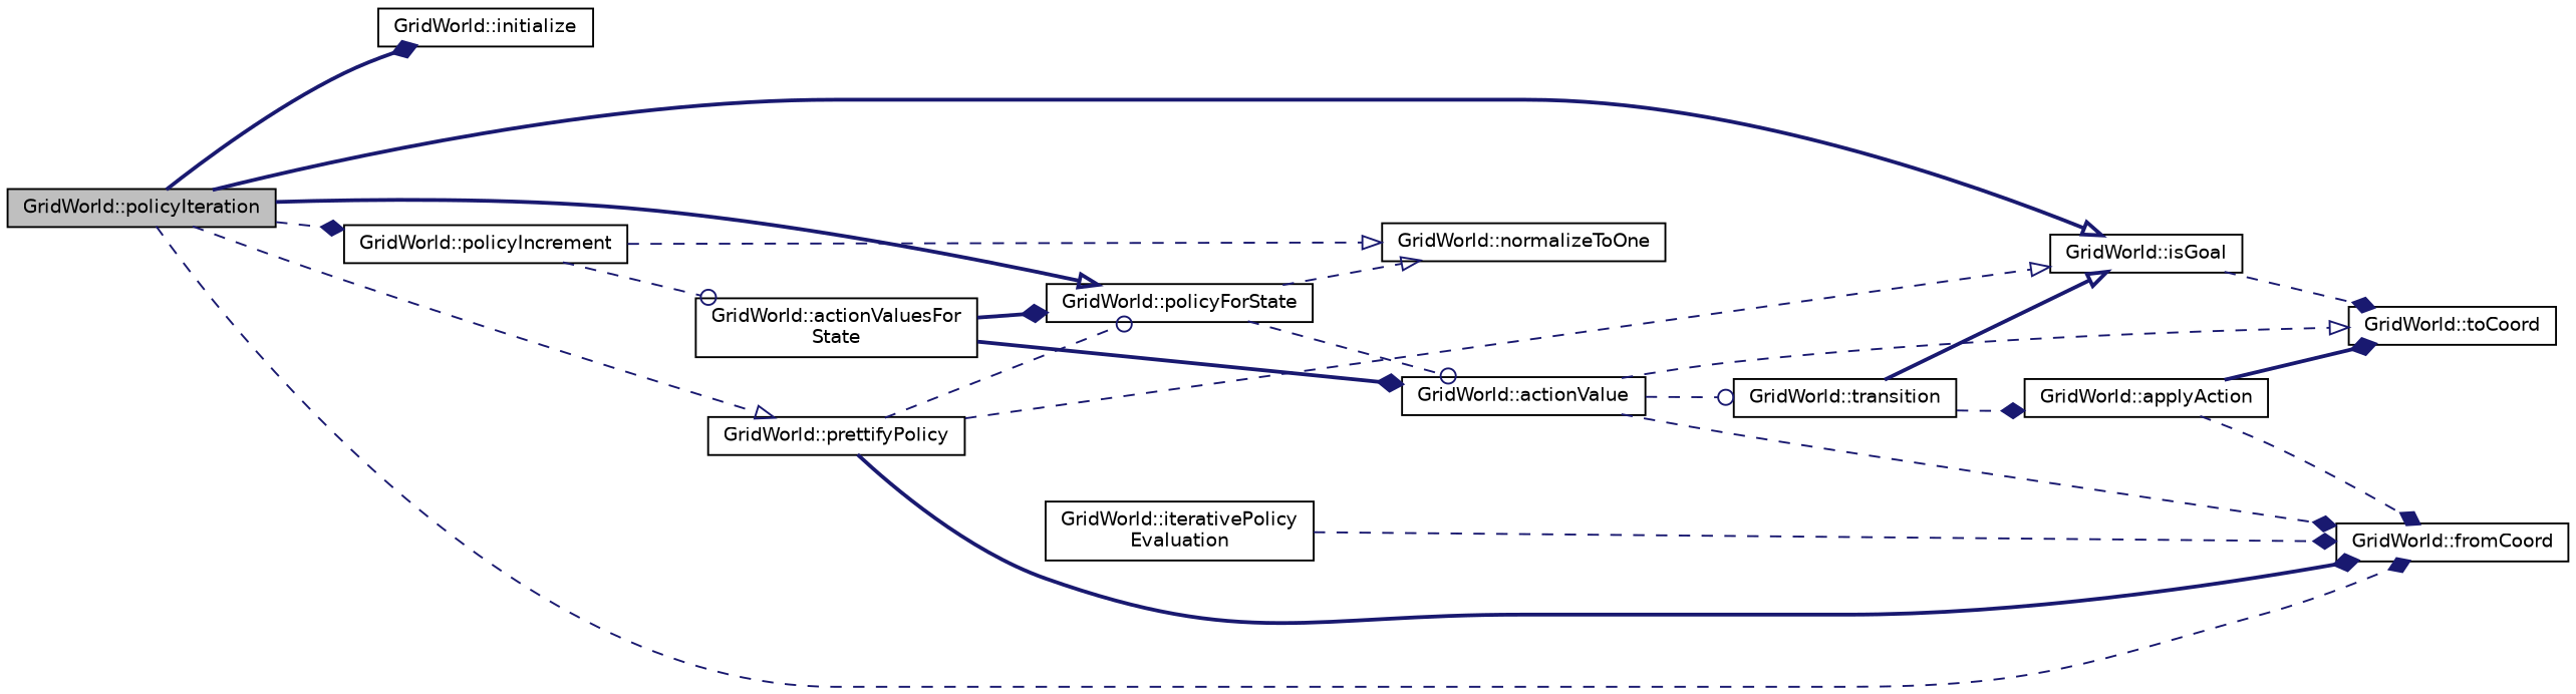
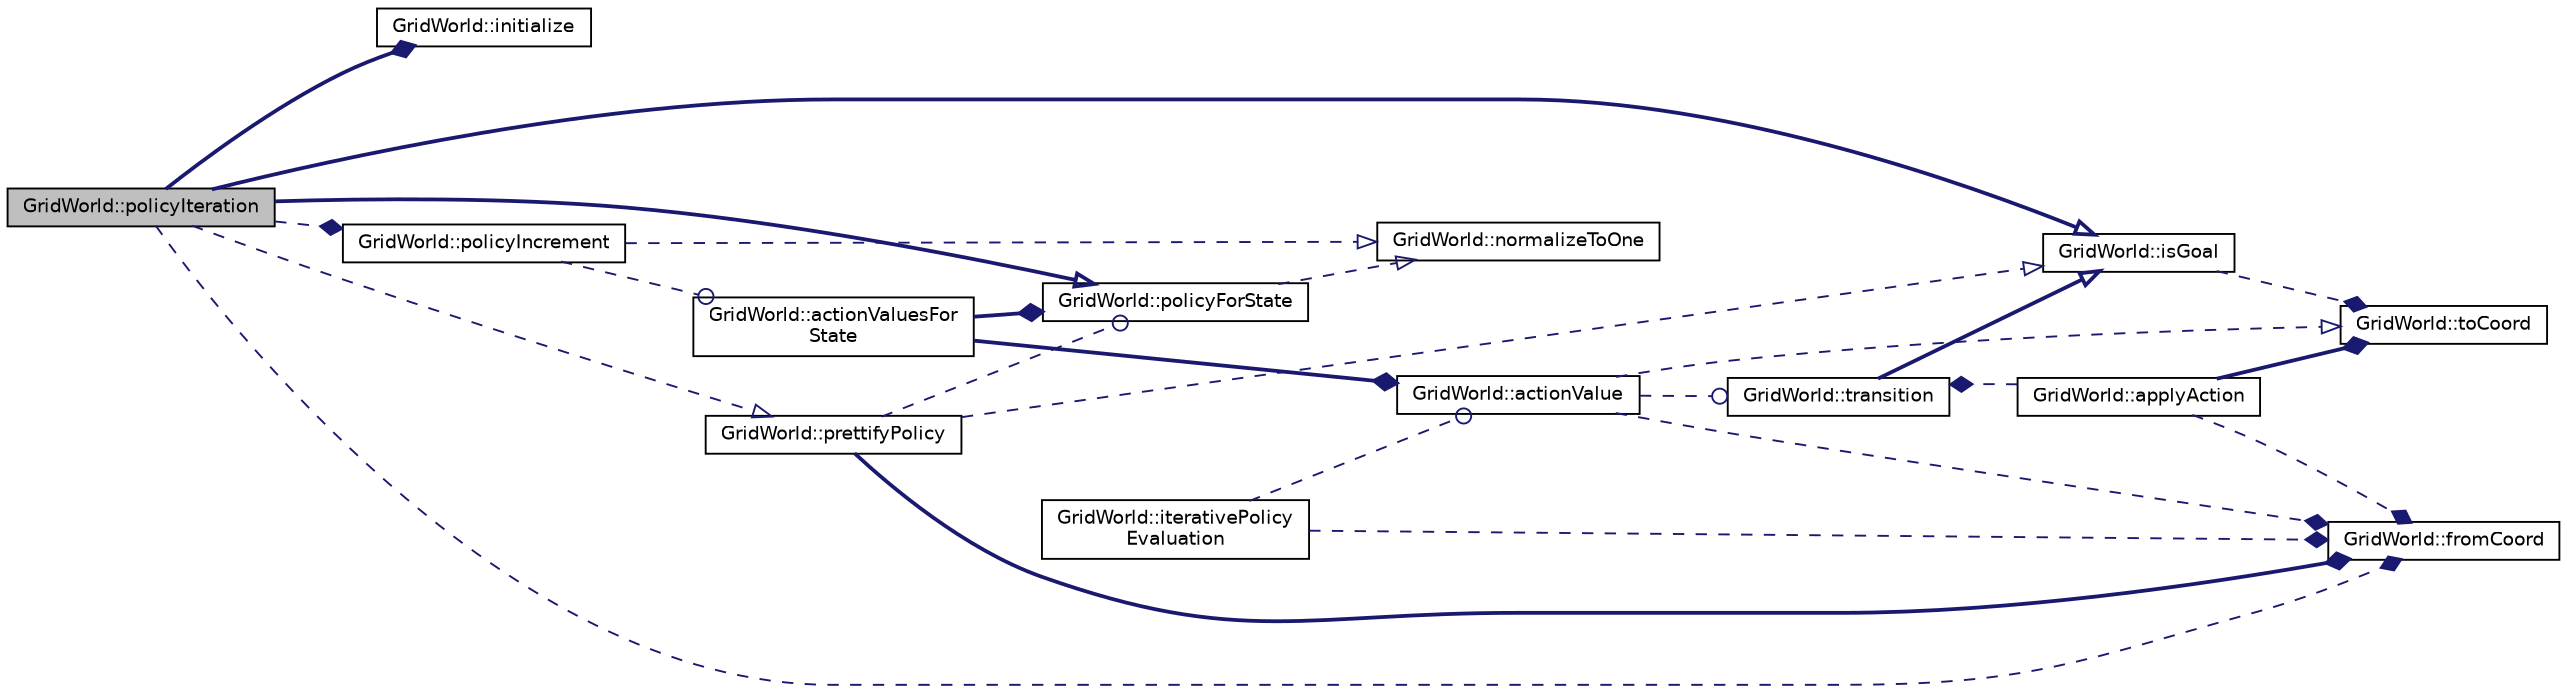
  digraph {
    rankdir=LR
    node [color=black fontname=Helvetica fontsize=10 shape=record]
    edge [arrowhead=diamond color=midnightblue fontname=Helvetica fontsize=10 labelfontname=Helvetica labelfontsize=10 style=dashed]
    n1 [fillcolor=grey75 fontcolor=black height=0.2 label="GridWorld::policyIteration" style=filled width=0.4]
    n2 [height=0.2 label="GridWorld::initialize" width=0.4]
    n3 [height=0.2 label="GridWorld::fromCoord" width=0.4]
    n4 [height=0.2 label="GridWorld::isGoal" width=0.4]
    n5 [height=0.2 label="GridWorld::policyForState" width=0.4]
    n6 [height=0.2 label="GridWorld::policyIncrement" width=0.4]
    n7 [height=0.2 label="GridWorld::prettifyPolicy" width=0.4]
    n8 [height=0.2 label="GridWorld::iterativePolicy\lEvaluation" width=0.4]
    n9 [height=0.2 label="GridWorld::actionValue" width=0.4]
    n10 [height=0.2 label="GridWorld::toCoord" width=0.4]
    n11 [height=0.2 label="GridWorld::normalizeToOne" width=0.4]
    n12 [height=0.2 label="GridWorld::actionValuesFor\lState" width=0.4]
    n13 [height=0.2 label="GridWorld::transition" width=0.4]
    n14 [height=0.2 label="GridWorld::applyAction" width=0.4]
    n1 -> n2 [style=bold]
    n1 -> n3
    n1 -> n4 [arrowhead=onormal style=bold]
    n1 -> n5 [arrowhead=onormal style=bold]
    n1 -> n6
    n1 -> n7 [arrowhead=onormal]
    n4 -> n10
    n5 -> n11 [arrowhead=onormal]
    n6 -> n11 [arrowhead=onormal]
    n6 -> n12 [arrowhead=odot]
    n7 -> n3 [style=bold]
    n7 -> n4 [arrowhead=onormal]
    n7 -> n5 [arrowhead=odot]
    n8 -> n3
-   n5 -> n9 [arrowhead=odot]
+   n8 -> n9 [arrowhead=odot]
    n9 -> n3
    n9 -> n10 [arrowhead=onormal]
    n9 -> n13 [arrowhead=odot]
    n12 -> n5 [style=bold]
    n12 -> n9 [style=bold]
    n13 -> n4 [arrowhead=onormal style=bold]
-   n13 -> n14
+   n14 -> n13
    n14 -> n3
    n14 -> n10 [style=bold]
  }
